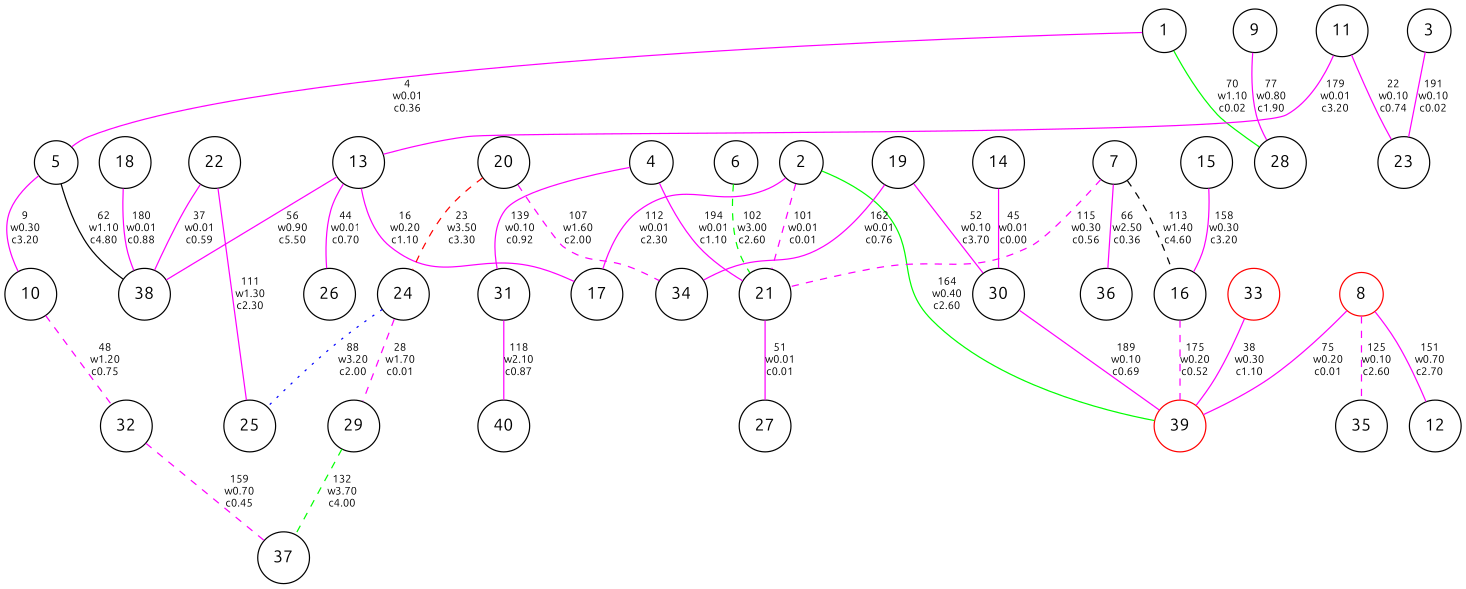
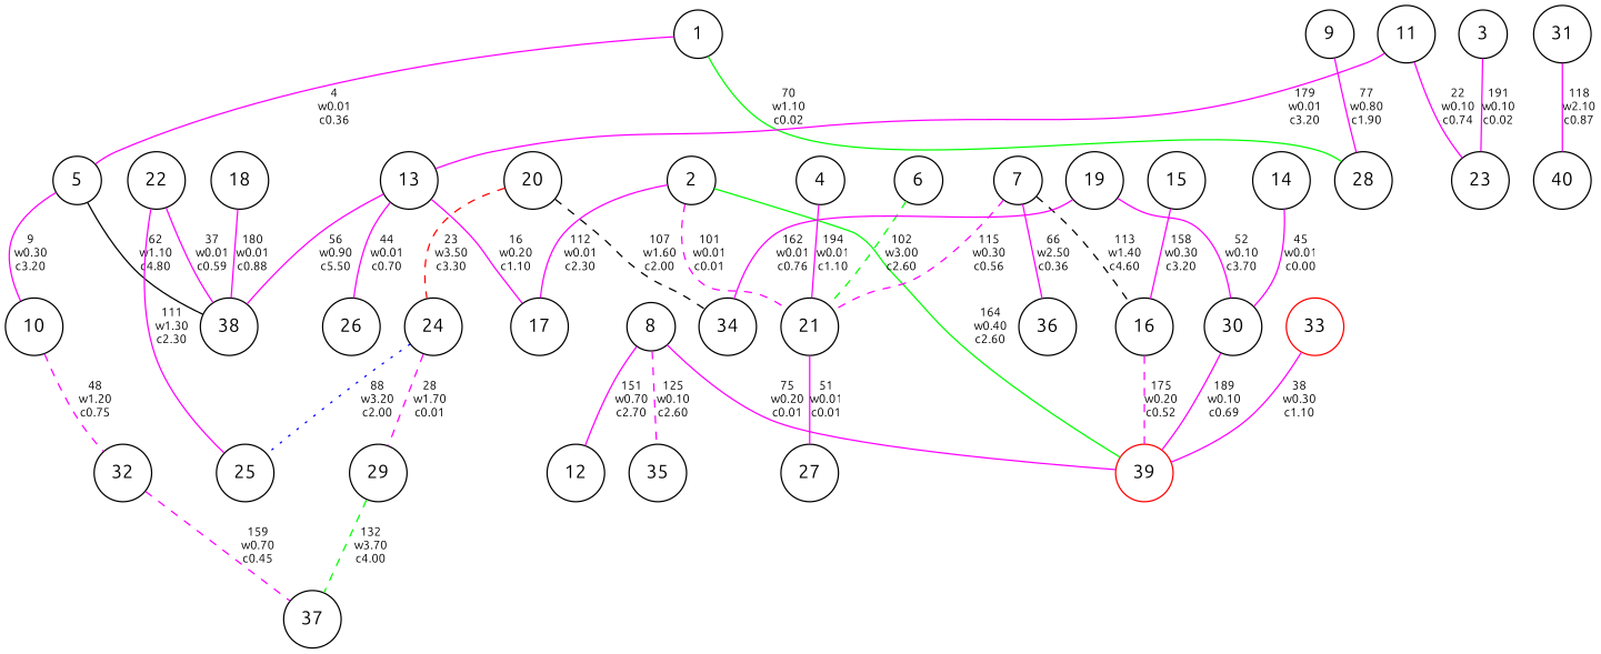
  strict graph {
    Damping=.95
    fontname=Ubuntu
    node [color=black fontname=Ubuntu shape=circle]
    edge [color="#ff00ff" fontname=Ubuntu fontsize=9 style=solid]
    n1 [label=1]
    n2 [label=5]
    n3 [label=28]
    n4 [label=10]
    n5 [label=38]
    n6 [label=2]
    n7 [label=17]
    n8 [label=21]
    n9 [color="#ff0000" label=39]
    n10 [label=27]
    n11 [label=3]
    n12 [label=23]
    n13 [label=4]
    n14 [label=31]
    n15 [label=40]
    n16 [label=32]
    n17 [label=6]
    n18 [label=22]
    n19 [label=25]
    n20 [label=7]
    n21 [label=16]
    n22 [label=36]
-   n23 [color="#ff0000" label=8]
+   n23 [label=8]
    n24 [label=12]
    n25 [label=35]
    n26 [label=9]
    n27 [label=37]
    n28 [label=11]
    n29 [label=13]
    n30 [label=26]
    n31 [label=14]
    n32 [label=30]
    n33 [label=15]
    n34 [label=18]
    n35 [label=19]
    n36 [label=34]
    n37 [label=20]
    n38 [label=24]
    n39 [label=29]
    n40 [color="#ff0000" label=33]
    n1 -- n2 [label="4\nw0.01\nc0.36"]
    n1 -- n3 [color="#00ff00" label="70\nw1.10\nc0.02"]
    n2 -- n4 [label="9\nw0.30\nc3.20"]
    n2 -- n5 [color=black label="62\nw1.10\nc4.80"]
    n4 -- n16 [label="48\nw1.20\nc0.75" style=dashed]
    n6 -- n7 [label="112\nw0.01\nc2.30"]
    n6 -- n8 [label="101\nw0.01\nc0.01" style=dashed]
    n6 -- n9 [color="#00ff00" label="164\nw0.40\nc2.60"]
    n8 -- n10 [label="51\nw0.01\nc0.01"]
    n11 -- n12 [label="191\nw0.10\nc0.02"]
    n13 -- n8 [label="194\nw0.01\nc1.10"]
-   n13 -- n14 [label="139\nw0.10\nc0.92"]
    n14 -- n15 [label="118\nw2.10\nc0.87"]
    n16 -- n27 [label="159\nw0.70\nc0.45" style=dashed]
    n17 -- n8 [color="#00ff00" label="102\nw3.00\nc2.60" style=dashed]
    n18 -- n5 [label="37\nw0.01\nc0.59"]
    n18 -- n19 [label="111\nw1.30\nc2.30"]
    n20 -- n8 [label="115\nw0.30\nc0.56" style=dashed]
    n20 -- n21 [color=black label="113\nw1.40\nc4.60" style=dashed]
    n20 -- n22 [label="66\nw2.50\nc0.36"]
    n21 -- n9 [label="175\nw0.20\nc0.52" style=dashed]
    n23 -- n9 [label="75\nw0.20\nc0.01"]
    n23 -- n24 [label="151\nw0.70\nc2.70"]
    n23 -- n25 [label="125\nw0.10\nc2.60" style=dashed]
    n26 -- n3 [label="77\nw0.80\nc1.90"]
    n28 -- n12 [label="22\nw0.10\nc0.74"]
    n28 -- n29 [label="179\nw0.01\nc3.20"]
    n29 -- n5 [label="56\nw0.90\nc5.50"]
    n29 -- n7 [label="16\nw0.20\nc1.10"]
    n29 -- n30 [label="44\nw0.01\nc0.70"]
    n31 -- n32 [label="45\nw0.01\nc0.00"]
    n32 -- n9 [label="189\nw0.10\nc0.69"]
    n33 -- n21 [label="158\nw0.30\nc3.20"]
    n34 -- n5 [label="180\nw0.01\nc0.88"]
    n35 -- n32 [label="52\nw0.10\nc3.70"]
    n35 -- n36 [label="162\nw0.01\nc0.76"]
-   n37 -- n36 [label="107\nw1.60\nc2.00" style=dashed]
+   n37 -- n36 [color=black label="107\nw1.60\nc2.00" style=dashed]
    n37 -- n38 [color="#ff0000" label="23\nw3.50\nc3.30" style=dashed]
    n38 -- n19 [color="#0000ff" label="88\nw3.20\nc2.00" style=dotted]
    n38 -- n39 [label="28\nw1.70\nc0.01" style=dashed]
    n39 -- n27 [color="#00ff00" label="132\nw3.70\nc4.00" style=dashed]
    n40 -- n9 [label="38\nw0.30\nc1.10"]
  }
